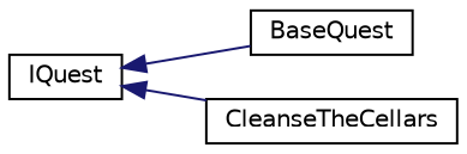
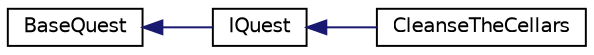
  digraph {
    rankdir=LR
    node [color=black fillcolor=white fontname=Helvetica fontsize=10 shape=record style=filled]
    edge [color=midnightblue dir=back fontname=Helvetica fontsize=10 labelfontname=Helvetica labelfontsize=10 style=solid]
    n1 [height=0.2 label=IQuest width=0.4]
    n2 [height=0.2 label=BaseQuest width=0.4]
    n3 [height=0.2 label=CleanseTheCellars width=0.4]
-   n1 -> n2
+   n2 -> n1
    n1 -> n3
  }
